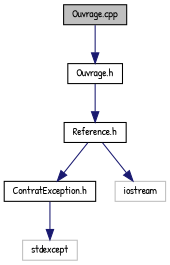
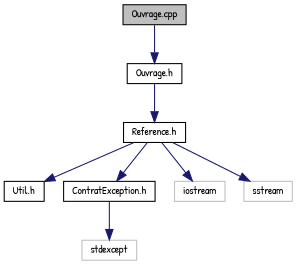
  digraph {
    fontname="Patrick Hand"
    node [color=black fillcolor=white fontname="Patrick Hand" fontsize=10 shape=record style=filled]
    edge [color=midnightblue fontname="Patrick Hand" fontsize=10 labelfontname=Helvetica labelfontsize=10 style=solid]
    n1 [fillcolor=grey75 fontcolor=black height=0.2 label="Ouvrage.cpp" width=0.4]
    n2 [height=0.2 label="Ouvrage.h" width=0.4]
    n3 [height=0.2 label="Reference.h" width=0.4]
+   n4 [height=0.2 label="Util.h" width=0.4]
    n5 [height=0.2 label="ContratException.h" width=0.4]
    n6 [color=grey75 height=0.2 label=iostream width=0.4]
+   n7 [color=grey75 height=0.2 label=sstream width=0.4]
    n8 [color=grey75 height=0.2 label=stdexcept width=0.4]
    n1 -> n2
    n2 -> n3
+   n3 -> n4
    n3 -> n5
    n3 -> n6
+   n3 -> n7
    n5 -> n8
  }
